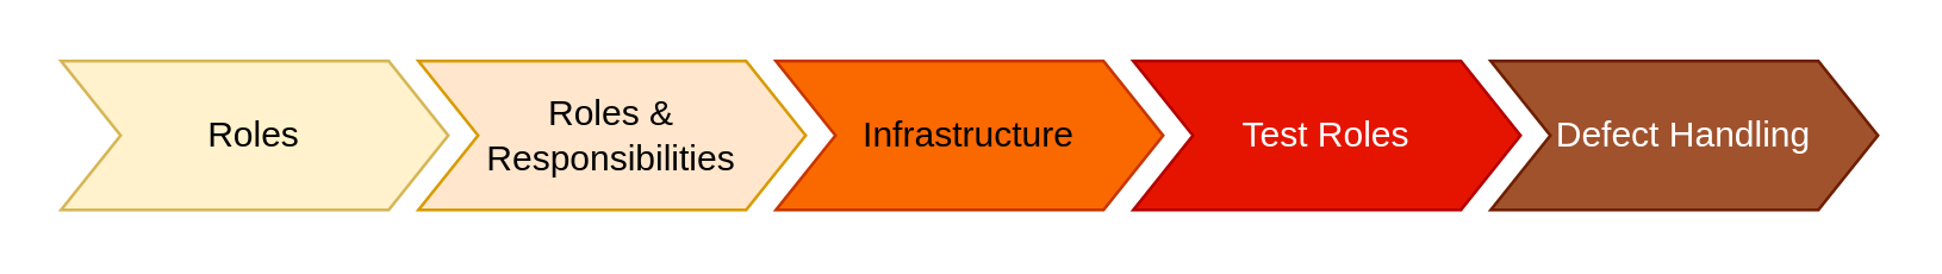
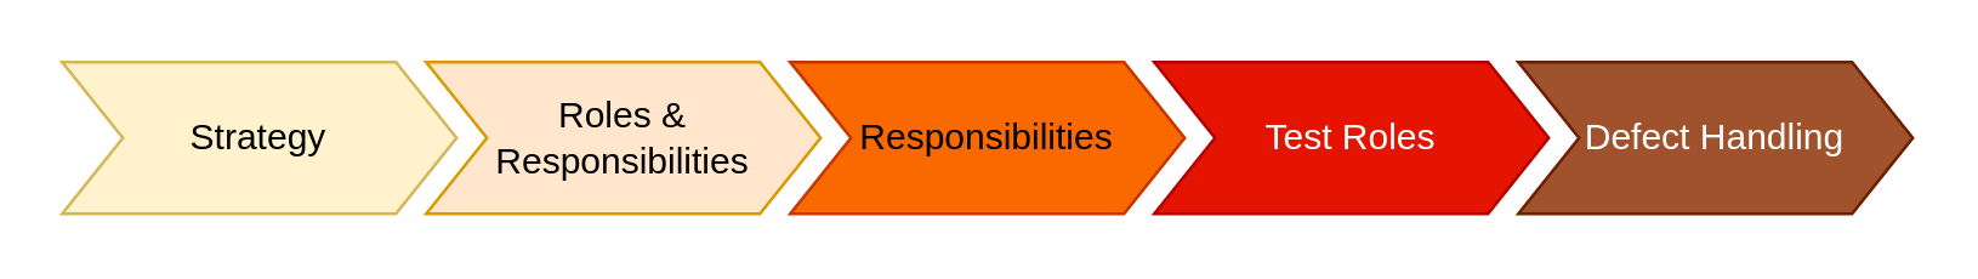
  <mxCell id="0" />
  <mxCell id="1" parent="0" />
- <mxCell id="2" value="Roles" style="shape=step;perimeter=stepPerimeter;whiteSpace=wrap;html=1;fixedSize=1;fillColor=#fff2cc;strokeColor=#d6b656;" vertex="1" parent="1"><mxGeometry x="20" y="20" width="130" height="50" as="geometry" /></mxCell>
+ <mxCell id="2" value="Strategy" style="shape=step;perimeter=stepPerimeter;whiteSpace=wrap;html=1;fixedSize=1;fillColor=#fff2cc;strokeColor=#d6b656;" vertex="1" parent="1"><mxGeometry x="20" y="20" width="130" height="50" as="geometry" /></mxCell>
  <mxCell id="3" value="Roles &amp;amp; Responsibilities" style="shape=step;perimeter=stepPerimeter;whiteSpace=wrap;html=1;fixedSize=1;fillColor=#ffe6cc;strokeColor=#d79b00;" vertex="1" parent="1"><mxGeometry x="140" y="20" width="130" height="50" as="geometry" /></mxCell>
- <mxCell id="4" value="Infrastructure" style="shape=step;perimeter=stepPerimeter;whiteSpace=wrap;html=1;fixedSize=1;fillColor=#fa6800;fontColor=#000000;strokeColor=#C73500;" vertex="1" parent="1"><mxGeometry x="260" y="20" width="130" height="50" as="geometry" /></mxCell>
+ <mxCell id="4" value="Responsibilities" style="shape=step;perimeter=stepPerimeter;whiteSpace=wrap;html=1;fixedSize=1;fillColor=#fa6800;fontColor=#000000;strokeColor=#C73500;" vertex="1" parent="1"><mxGeometry x="260" y="20" width="130" height="50" as="geometry" /></mxCell>
  <mxCell id="5" value="Test Roles" style="shape=step;perimeter=stepPerimeter;whiteSpace=wrap;html=1;fixedSize=1;fillColor=#e51400;fontColor=#ffffff;strokeColor=#B20000;" vertex="1" parent="1"><mxGeometry x="380" y="20" width="130" height="50" as="geometry" /></mxCell>
  <mxCell id="6" value="Defect Handling" style="shape=step;perimeter=stepPerimeter;whiteSpace=wrap;html=1;fixedSize=1;fillColor=#a0522d;fontColor=#ffffff;strokeColor=#6D1F00;" vertex="1" parent="1"><mxGeometry x="500" y="20" width="130" height="50" as="geometry" /></mxCell>
